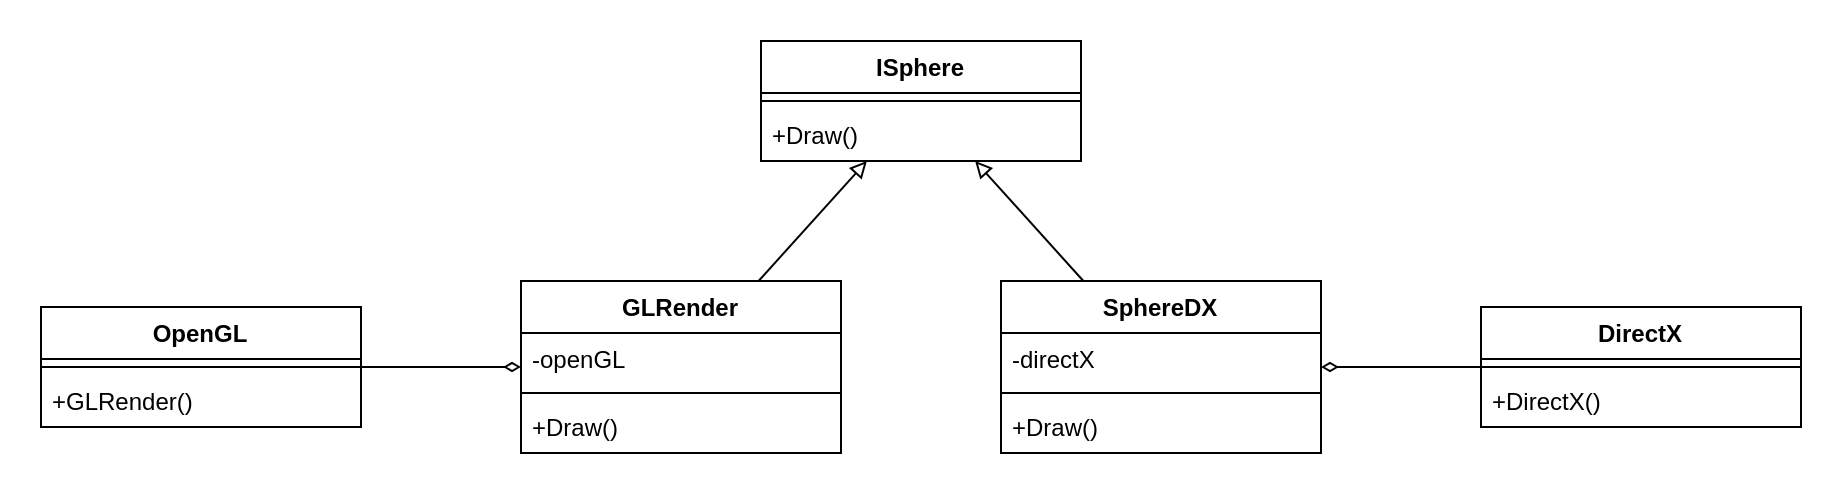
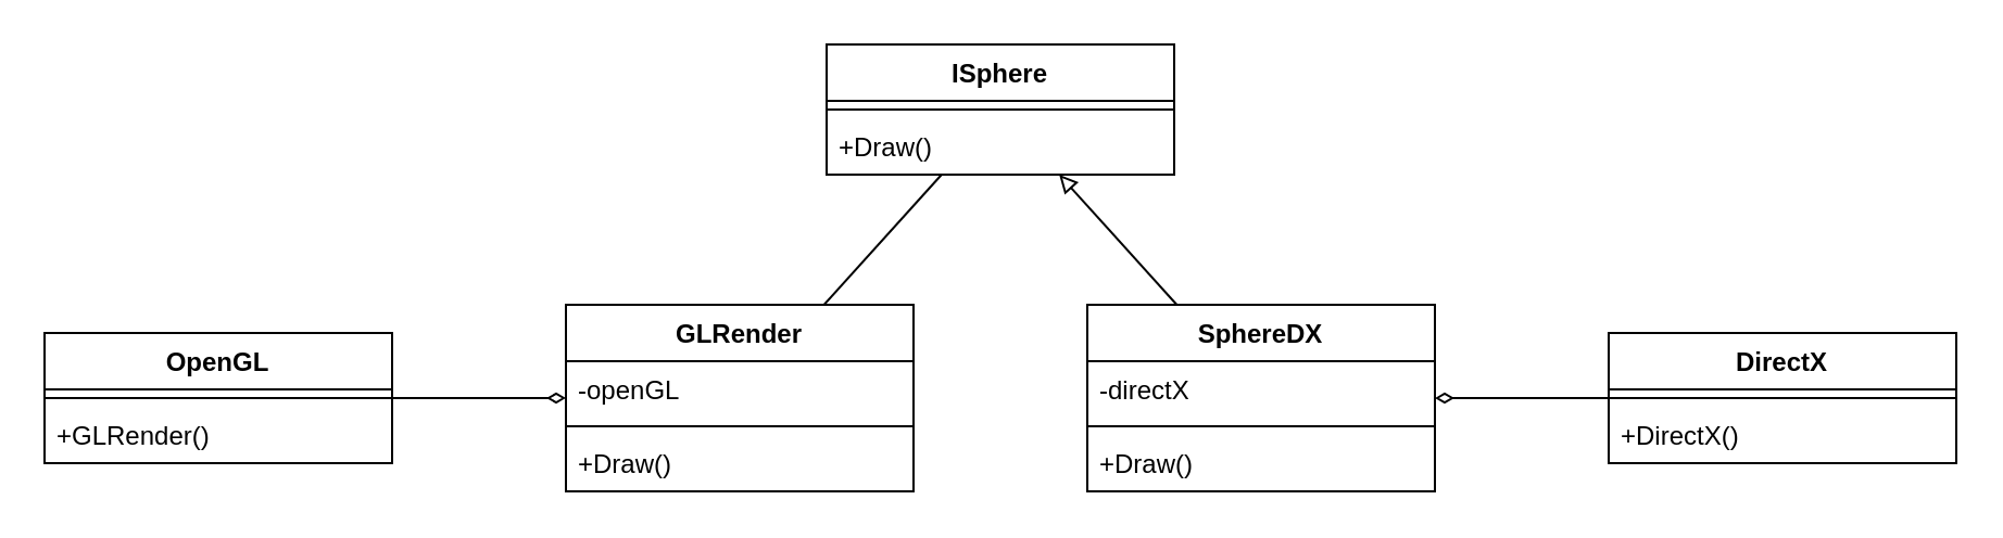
  <mxCell id="0" />
  <mxCell id="1" parent="0" />
  <mxCell id="2" value="ISphere" style="swimlane;fontStyle=1;align=center;verticalAlign=top;childLayout=stackLayout;horizontal=1;startSize=26;horizontalStack=0;resizeParent=1;resizeParentMax=0;resizeLast=0;collapsible=1;marginBottom=0;whiteSpace=wrap;html=1;" vertex="1" parent="1"><mxGeometry x="380" y="20" width="160" height="60" as="geometry" /></mxCell>
  <mxCell id="3" value="" style="line;strokeWidth=1;fillColor=none;align=left;verticalAlign=middle;spacingTop=-1;spacingLeft=3;spacingRight=3;rotatable=0;labelPosition=right;points=[];portConstraint=eastwest;strokeColor=inherit;" vertex="1" parent="2"><mxGeometry y="26" width="160" height="8" as="geometry" /></mxCell>
  <mxCell id="4" value="+Draw()" style="text;strokeColor=none;fillColor=none;align=left;verticalAlign=top;spacingLeft=4;spacingRight=4;overflow=hidden;rotatable=0;points=[[0,0.5],[1,0.5]];portConstraint=eastwest;whiteSpace=wrap;html=1;" vertex="1" parent="2"><mxGeometry y="34" width="160" height="26" as="geometry" /></mxCell>
  <mxCell id="5" style="edgeStyle=none;rounded=0;orthogonalLoop=1;jettySize=auto;html=1;endArrow=diamondThin;endFill=0;" edge="1" parent="1" source="6" target="14"><mxGeometry relative="1" as="geometry" /></mxCell>
  <mxCell id="6" value="OpenGL" style="swimlane;fontStyle=1;align=center;verticalAlign=top;childLayout=stackLayout;horizontal=1;startSize=26;horizontalStack=0;resizeParent=1;resizeParentMax=0;resizeLast=0;collapsible=1;marginBottom=0;whiteSpace=wrap;html=1;" vertex="1" parent="1"><mxGeometry x="20" y="153" width="160" height="60" as="geometry" /></mxCell>
  <mxCell id="7" value="" style="line;strokeWidth=1;fillColor=none;align=left;verticalAlign=middle;spacingTop=-1;spacingLeft=3;spacingRight=3;rotatable=0;labelPosition=right;points=[];portConstraint=eastwest;strokeColor=inherit;" vertex="1" parent="6"><mxGeometry y="26" width="160" height="8" as="geometry" /></mxCell>
  <mxCell id="8" value="+GLRender()" style="text;strokeColor=none;fillColor=none;align=left;verticalAlign=top;spacingLeft=4;spacingRight=4;overflow=hidden;rotatable=0;points=[[0,0.5],[1,0.5]];portConstraint=eastwest;whiteSpace=wrap;html=1;" vertex="1" parent="6"><mxGeometry y="34" width="160" height="26" as="geometry" /></mxCell>
  <mxCell id="9" style="edgeStyle=none;rounded=0;orthogonalLoop=1;jettySize=auto;html=1;endArrow=diamondThin;endFill=0;" edge="1" parent="1" source="10" target="19"><mxGeometry relative="1" as="geometry" /></mxCell>
  <mxCell id="10" value="DirectX" style="swimlane;fontStyle=1;align=center;verticalAlign=top;childLayout=stackLayout;horizontal=1;startSize=26;horizontalStack=0;resizeParent=1;resizeParentMax=0;resizeLast=0;collapsible=1;marginBottom=0;whiteSpace=wrap;html=1;" vertex="1" parent="1"><mxGeometry x="740" y="153" width="160" height="60" as="geometry" /></mxCell>
  <mxCell id="11" value="" style="line;strokeWidth=1;fillColor=none;align=left;verticalAlign=middle;spacingTop=-1;spacingLeft=3;spacingRight=3;rotatable=0;labelPosition=right;points=[];portConstraint=eastwest;strokeColor=inherit;" vertex="1" parent="10"><mxGeometry y="26" width="160" height="8" as="geometry" /></mxCell>
  <mxCell id="12" value="+DirectX()" style="text;strokeColor=none;fillColor=none;align=left;verticalAlign=top;spacingLeft=4;spacingRight=4;overflow=hidden;rotatable=0;points=[[0,0.5],[1,0.5]];portConstraint=eastwest;whiteSpace=wrap;html=1;" vertex="1" parent="10"><mxGeometry y="34" width="160" height="26" as="geometry" /></mxCell>
- <mxCell id="13" style="edgeStyle=none;rounded=0;orthogonalLoop=1;jettySize=auto;html=1;endArrow=block;endFill=0;" edge="1" parent="1" source="14" target="2"><mxGeometry relative="1" as="geometry" /></mxCell>
+ <mxCell id="13" style="edgeStyle=none;rounded=0;orthogonalLoop=1;jettySize=auto;html=1;endArrow=none;endFill=0;" edge="1" parent="1" source="14" target="2"><mxGeometry relative="1" as="geometry" /></mxCell>
  <mxCell id="14" value="GLRender" style="swimlane;fontStyle=1;align=center;verticalAlign=top;childLayout=stackLayout;horizontal=1;startSize=26;horizontalStack=0;resizeParent=1;resizeParentMax=0;resizeLast=0;collapsible=1;marginBottom=0;whiteSpace=wrap;html=1;" vertex="1" parent="1"><mxGeometry x="260" y="140" width="160" height="86" as="geometry" /></mxCell>
  <mxCell id="15" value="-openGL" style="text;strokeColor=none;fillColor=none;align=left;verticalAlign=top;spacingLeft=4;spacingRight=4;overflow=hidden;rotatable=0;points=[[0,0.5],[1,0.5]];portConstraint=eastwest;whiteSpace=wrap;html=1;" vertex="1" parent="14"><mxGeometry y="26" width="160" height="26" as="geometry" /></mxCell>
  <mxCell id="16" value="" style="line;strokeWidth=1;fillColor=none;align=left;verticalAlign=middle;spacingTop=-1;spacingLeft=3;spacingRight=3;rotatable=0;labelPosition=right;points=[];portConstraint=eastwest;strokeColor=inherit;" vertex="1" parent="14"><mxGeometry y="52" width="160" height="8" as="geometry" /></mxCell>
  <mxCell id="17" value="+Draw()" style="text;strokeColor=none;fillColor=none;align=left;verticalAlign=top;spacingLeft=4;spacingRight=4;overflow=hidden;rotatable=0;points=[[0,0.5],[1,0.5]];portConstraint=eastwest;whiteSpace=wrap;html=1;" vertex="1" parent="14"><mxGeometry y="60" width="160" height="26" as="geometry" /></mxCell>
  <mxCell id="18" style="edgeStyle=none;rounded=0;orthogonalLoop=1;jettySize=auto;html=1;endArrow=block;endFill=0;" edge="1" parent="1" source="19" target="2"><mxGeometry relative="1" as="geometry" /></mxCell>
  <mxCell id="19" value="SphereDX" style="swimlane;fontStyle=1;align=center;verticalAlign=top;childLayout=stackLayout;horizontal=1;startSize=26;horizontalStack=0;resizeParent=1;resizeParentMax=0;resizeLast=0;collapsible=1;marginBottom=0;whiteSpace=wrap;html=1;" vertex="1" parent="1"><mxGeometry x="500" y="140" width="160" height="86" as="geometry" /></mxCell>
  <mxCell id="20" value="-directX" style="text;strokeColor=none;fillColor=none;align=left;verticalAlign=top;spacingLeft=4;spacingRight=4;overflow=hidden;rotatable=0;points=[[0,0.5],[1,0.5]];portConstraint=eastwest;whiteSpace=wrap;html=1;" vertex="1" parent="19"><mxGeometry y="26" width="160" height="26" as="geometry" /></mxCell>
  <mxCell id="21" value="" style="line;strokeWidth=1;fillColor=none;align=left;verticalAlign=middle;spacingTop=-1;spacingLeft=3;spacingRight=3;rotatable=0;labelPosition=right;points=[];portConstraint=eastwest;strokeColor=inherit;" vertex="1" parent="19"><mxGeometry y="52" width="160" height="8" as="geometry" /></mxCell>
  <mxCell id="22" value="+Draw()" style="text;strokeColor=none;fillColor=none;align=left;verticalAlign=top;spacingLeft=4;spacingRight=4;overflow=hidden;rotatable=0;points=[[0,0.5],[1,0.5]];portConstraint=eastwest;whiteSpace=wrap;html=1;" vertex="1" parent="19"><mxGeometry y="60" width="160" height="26" as="geometry" /></mxCell>
